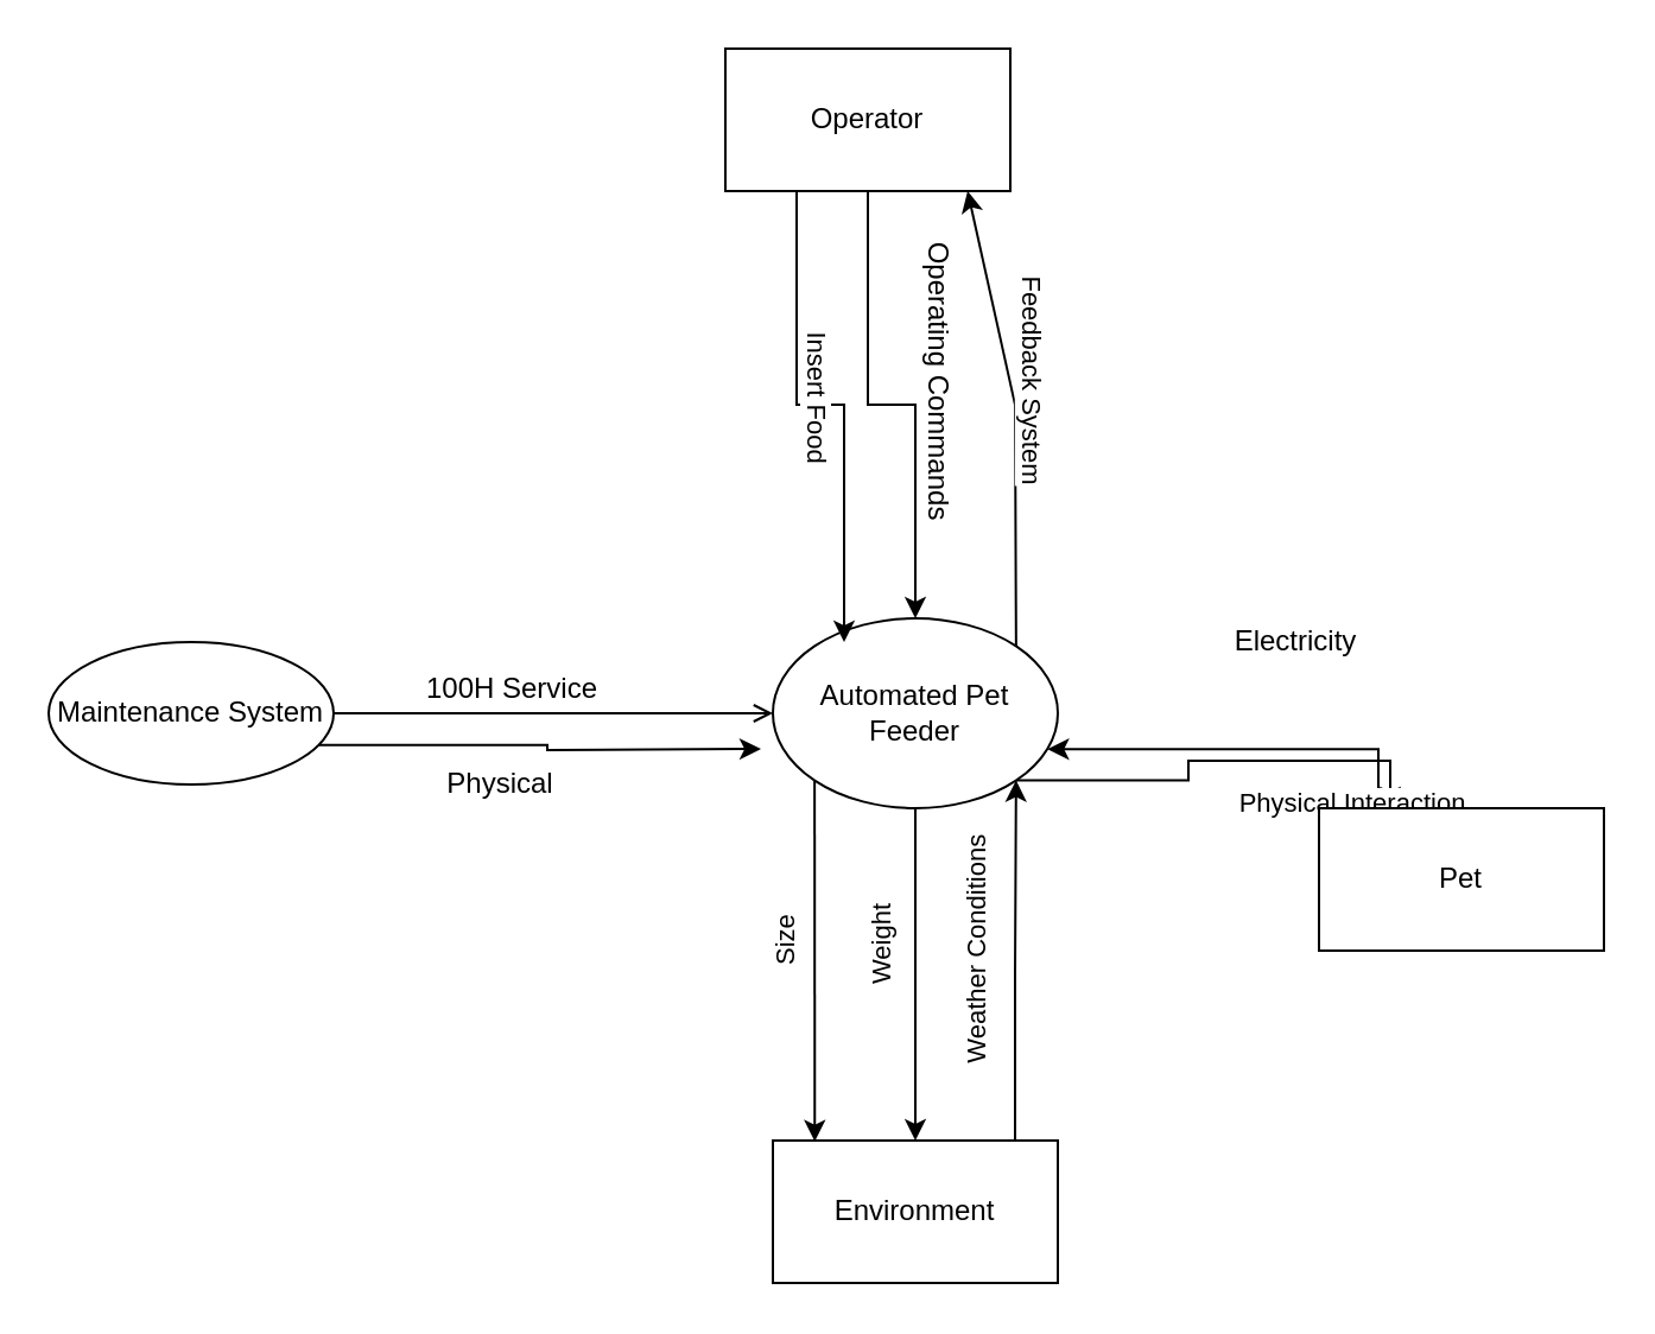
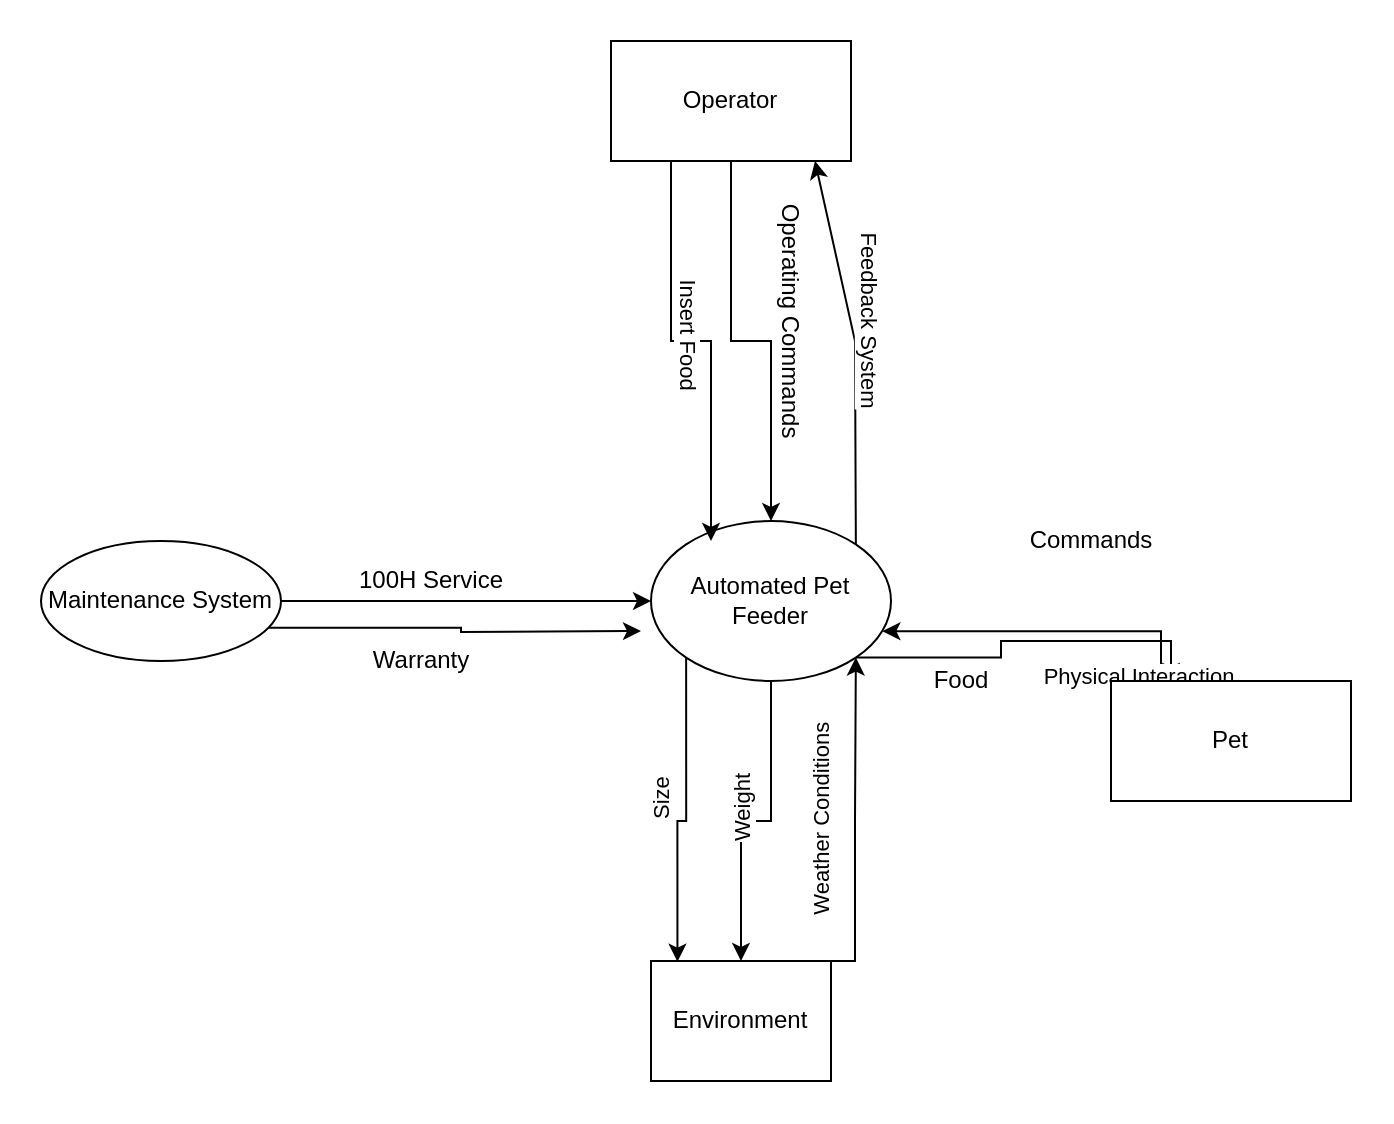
  <mxCell id="0" />
  <mxCell id="1" parent="0" />
  <mxCell id="2" style="rounded=0;orthogonalLoop=1;jettySize=auto;html=1;exitX=1;exitY=0;exitDx=0;exitDy=0;entryX=0.85;entryY=1;entryDx=0;entryDy=0;entryPerimeter=0;" edge="1" parent="1" source="7" target="10"><mxGeometry relative="1" as="geometry"><Array as="points"><mxPoint x="427" y="170" /></Array></mxGeometry></mxCell>
  <mxCell id="3" value="Feedback System" style="edgeLabel;html=1;align=center;verticalAlign=middle;resizable=0;points=[];rotation=90;" vertex="1" connectable="0" parent="2"><mxGeometry x="0.27" y="-2" relative="1" as="geometry"><mxPoint x="11" y="10.28" as="offset" /></mxGeometry></mxCell>
  <mxCell id="4" style="edgeStyle=orthogonalEdgeStyle;rounded=0;orthogonalLoop=1;jettySize=auto;html=1;entryX=0.5;entryY=0;entryDx=0;entryDy=0;" edge="1" parent="1" source="7" target="23"><mxGeometry relative="1" as="geometry" /></mxCell>
  <mxCell id="5" value="Weight" style="edgeLabel;html=1;align=center;verticalAlign=middle;resizable=0;points=[];rotation=-90;" vertex="1" connectable="0" parent="4"><mxGeometry x="-0.164" y="-1" relative="1" as="geometry"><mxPoint x="-14" as="offset" /></mxGeometry></mxCell>
  <mxCell id="6" style="edgeStyle=orthogonalEdgeStyle;rounded=0;orthogonalLoop=1;jettySize=auto;html=1;exitX=1;exitY=1;exitDx=0;exitDy=0;entryX=0.25;entryY=0;entryDx=0;entryDy=0;" edge="1" parent="1" source="7" target="26"><mxGeometry relative="1" as="geometry" /></mxCell>
  <mxCell id="7" value="Automated Pet Feeder" style="ellipse;whiteSpace=wrap;html=1;" vertex="1" parent="1"><mxGeometry x="325" y="260" width="120" height="80" as="geometry" /></mxCell>
  <mxCell id="8" style="edgeStyle=orthogonalEdgeStyle;rounded=0;orthogonalLoop=1;jettySize=auto;html=1;exitX=0.25;exitY=1;exitDx=0;exitDy=0;entryX=0.25;entryY=0.125;entryDx=0;entryDy=0;entryPerimeter=0;" edge="1" parent="1" source="10" target="7"><mxGeometry relative="1" as="geometry" /></mxCell>
  <mxCell id="9" value="Insert Food" style="edgeLabel;html=1;align=center;verticalAlign=middle;resizable=0;points=[];rotation=90;" vertex="1" connectable="0" parent="8"><mxGeometry x="-0.137" y="2" relative="1" as="geometry"><mxPoint x="9" y="-2" as="offset" /></mxGeometry></mxCell>
  <mxCell id="10" value="Operator" style="whiteSpace=wrap;html=1;" vertex="1" parent="1"><mxGeometry x="305" y="20" width="120" height="60" as="geometry" /></mxCell>
- <mxCell id="11" style="edgeStyle=orthogonalEdgeStyle;rounded=0;orthogonalLoop=1;jettySize=auto;html=1;entryX=0;entryY=0.5;entryDx=0;entryDy=0;endArrow=open;" edge="1" parent="1" source="13" target="7"><mxGeometry relative="1" as="geometry" /></mxCell>
+ <mxCell id="11" style="edgeStyle=orthogonalEdgeStyle;rounded=0;orthogonalLoop=1;jettySize=auto;html=1;entryX=0;entryY=0.5;entryDx=0;entryDy=0;" edge="1" parent="1" source="13" target="7"><mxGeometry relative="1" as="geometry" /></mxCell>
  <mxCell id="12" style="edgeStyle=orthogonalEdgeStyle;rounded=0;orthogonalLoop=1;jettySize=auto;html=1;exitX=1;exitY=0.75;exitDx=0;exitDy=0;" edge="1" parent="1" source="13"><mxGeometry relative="1" as="geometry"><mxPoint x="320" y="315" as="targetPoint" /></mxGeometry></mxCell>
  <mxCell id="13" value="Maintenance System" style="ellipse;whiteSpace=wrap;html=1;" vertex="1" parent="1"><mxGeometry x="20" y="270" width="120" height="60" as="geometry" /></mxCell>
- <mxCell id="14" value="Electricity" style="text;html=1;align=center;verticalAlign=middle;resizable=0;points=[];autosize=1;" vertex="1" parent="1"><mxGeometry x="510" y="260" width="70" height="20" as="geometry" /></mxCell>
+ <mxCell id="14" value="Commands" style="text;html=1;align=center;verticalAlign=middle;resizable=0;points=[];autosize=1;" vertex="1" parent="1"><mxGeometry x="510" y="260" width="70" height="20" as="geometry" /></mxCell>
  <mxCell id="15" value="" style="edgeStyle=orthogonalEdgeStyle;rounded=0;orthogonalLoop=1;jettySize=auto;html=1;" edge="1" parent="1" source="10" target="7"><mxGeometry relative="1" as="geometry" /></mxCell>
  <mxCell id="16" value="Operating Commands" style="text;html=1;align=center;verticalAlign=middle;resizable=0;points=[];autosize=1;rotation=90;" vertex="1" parent="1"><mxGeometry x="330" y="150" width="130" height="20" as="geometry" /></mxCell>
  <mxCell id="17" value="100H Service" style="text;html=1;align=center;verticalAlign=middle;resizable=0;points=[];autosize=1;" vertex="1" parent="1"><mxGeometry x="170" y="280" width="90" height="20" as="geometry" /></mxCell>
- <mxCell id="18" value="Physical" style="text;html=1;align=center;verticalAlign=middle;resizable=0;points=[];autosize=1;" vertex="1" parent="1"><mxGeometry x="180" y="320" width="60" height="20" as="geometry" /></mxCell>
+ <mxCell id="18" value="Warranty" style="text;html=1;align=center;verticalAlign=middle;resizable=0;points=[];autosize=1;" vertex="1" parent="1"><mxGeometry x="180" y="320" width="60" height="20" as="geometry" /></mxCell>
  <mxCell id="19" style="edgeStyle=orthogonalEdgeStyle;rounded=0;orthogonalLoop=1;jettySize=auto;html=1;exitX=0;exitY=1;exitDx=0;exitDy=0;entryX=0.147;entryY=0.006;entryDx=0;entryDy=0;entryPerimeter=0;" edge="1" parent="1" source="7" target="23"><mxGeometry relative="1" as="geometry"><Array as="points" /></mxGeometry></mxCell>
  <mxCell id="20" value="Size" style="edgeLabel;html=1;align=center;verticalAlign=middle;resizable=0;points=[];rotation=-90;" vertex="1" connectable="0" parent="19"><mxGeometry x="-0.093" y="-1" relative="1" as="geometry"><mxPoint x="-11.6" as="offset" /></mxGeometry></mxCell>
  <mxCell id="21" style="edgeStyle=orthogonalEdgeStyle;rounded=0;orthogonalLoop=1;jettySize=auto;html=1;exitX=0.75;exitY=0;exitDx=0;exitDy=0;entryX=1;entryY=1;entryDx=0;entryDy=0;" edge="1" parent="1" source="23" target="7"><mxGeometry relative="1" as="geometry"><Array as="points"><mxPoint x="427" y="480" /><mxPoint x="427" y="410" /></Array></mxGeometry></mxCell>
  <mxCell id="22" value="Weather Conditions" style="edgeLabel;html=1;align=center;verticalAlign=middle;resizable=0;points=[];rotation=-90;" vertex="1" connectable="0" parent="21"><mxGeometry x="0.092" y="2" relative="1" as="geometry"><mxPoint x="-15.04" y="-2.85" as="offset" /></mxGeometry></mxCell>
- <mxCell id="23" value="Environment" style="rounded=0;whiteSpace=wrap;html=1;" vertex="1" parent="1"><mxGeometry x="325" y="480" width="120" height="60" as="geometry" /></mxCell>
+ <mxCell id="23" value="Environment" style="rounded=0;whiteSpace=wrap;html=1;" vertex="1" parent="1"><mxGeometry x="325" y="480" width="90" height="60" as="geometry" /></mxCell>
  <mxCell id="24" style="edgeStyle=orthogonalEdgeStyle;rounded=0;orthogonalLoop=1;jettySize=auto;html=1;exitX=0.594;exitY=-0.005;exitDx=0;exitDy=0;entryX=0.964;entryY=0.689;entryDx=0;entryDy=0;entryPerimeter=0;exitPerimeter=0;" edge="1" parent="1" source="26" target="7"><mxGeometry relative="1" as="geometry"><Array as="points"><mxPoint x="580" y="400" /><mxPoint x="580" y="315" /></Array></mxGeometry></mxCell>
  <mxCell id="25" value="Physical Interaction" style="edgeLabel;html=1;align=center;verticalAlign=middle;resizable=0;points=[];rotation=0;" vertex="1" connectable="0" parent="24"><mxGeometry x="-0.669" y="1" relative="1" as="geometry"><mxPoint x="-59.03" y="-56.82" as="offset" /></mxGeometry></mxCell>
  <mxCell id="26" value="Pet" style="rounded=0;whiteSpace=wrap;html=1;" vertex="1" parent="1"><mxGeometry x="555" y="340" width="120" height="60" as="geometry" /></mxCell>
+ <mxCell id="27" value="Food" style="text;html=1;align=center;verticalAlign=middle;resizable=0;points=[];autosize=1;" vertex="1" parent="1"><mxGeometry x="460" y="330" width="40" height="20" as="geometry" /></mxCell>
